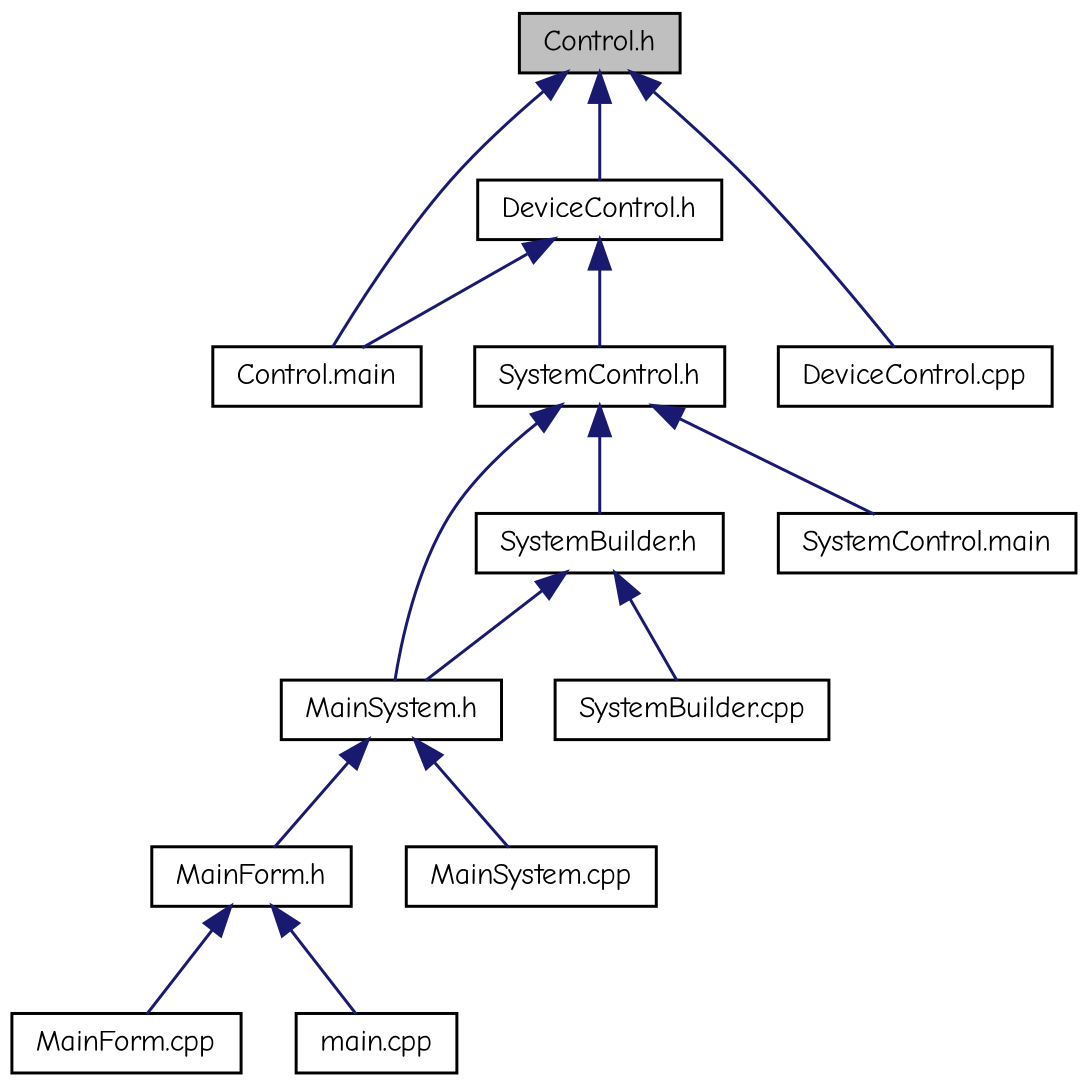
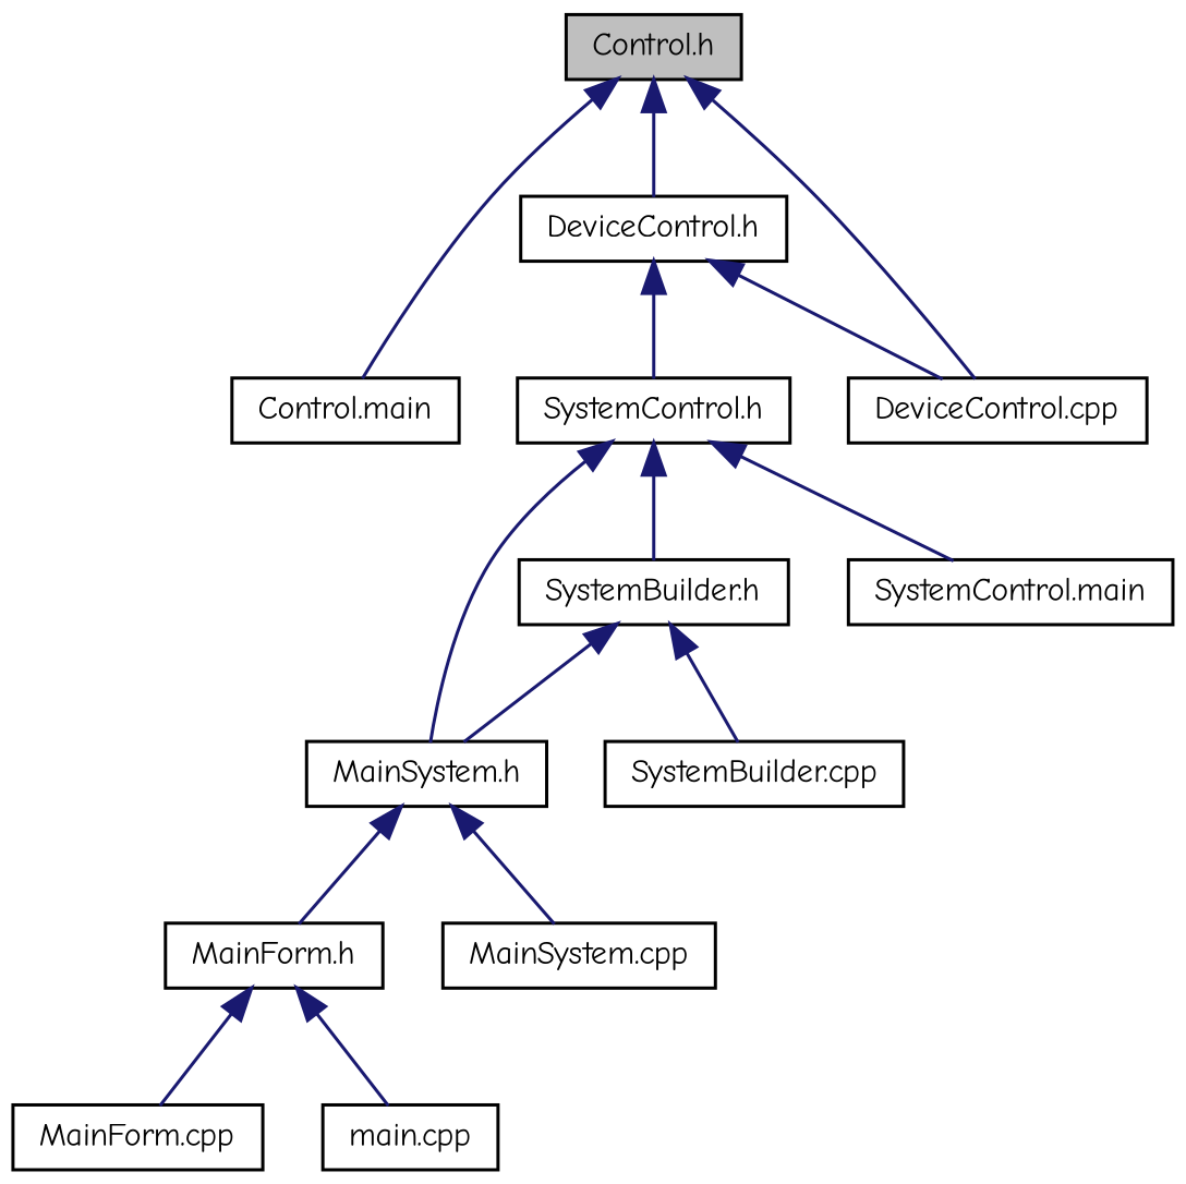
  digraph {
    fontname="Comic Neue"
    node [color=black fillcolor=white fontname="Comic Neue" fontsize=10 shape=record style=filled]
    edge [color=midnightblue dir=back fontname="Comic Neue" fontsize=10 labelfontname=Helvetica labelfontsize=10 style=solid]
    n1 [fillcolor=grey75 fontcolor=black height=0.2 label="Control.h" width=0.4]
    n2 [height=0.2 label="Control.main" width=0.4]
    n3 [height=0.2 label="DeviceControl.cpp" width=0.4]
    n4 [height=0.2 label="DeviceControl.h" width=0.4]
    n5 [height=0.2 label="SystemControl.h" width=0.4]
    n6 [height=0.2 label="MainSystem.h" width=0.4]
    n7 [height=0.2 label="SystemBuilder.h" width=0.4]
    n8 [height=0.2 label="SystemControl.main" width=0.4]
    n9 [height=0.2 label="MainForm.h" width=0.4]
    n10 [height=0.2 label="MainSystem.cpp" width=0.4]
    n11 [height=0.2 label="SystemBuilder.cpp" width=0.4]
    n12 [height=0.2 label="MainForm.cpp" width=0.4]
    n13 [height=0.2 label="main.cpp" width=0.4]
    n1 -> n2
    n1 -> n3
    n1 -> n4
-   n4 -> n2
+   n4 -> n3
    n4 -> n5
    n5 -> n6
    n5 -> n7
    n5 -> n8
    n6 -> n9
    n6 -> n10
    n7 -> n6
    n7 -> n11
    n9 -> n12
    n9 -> n13
  }
